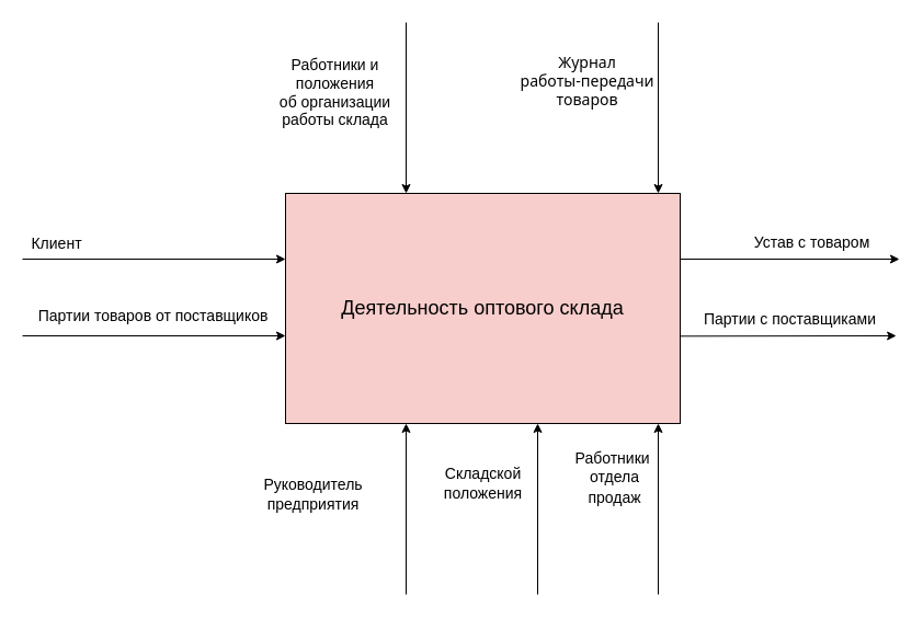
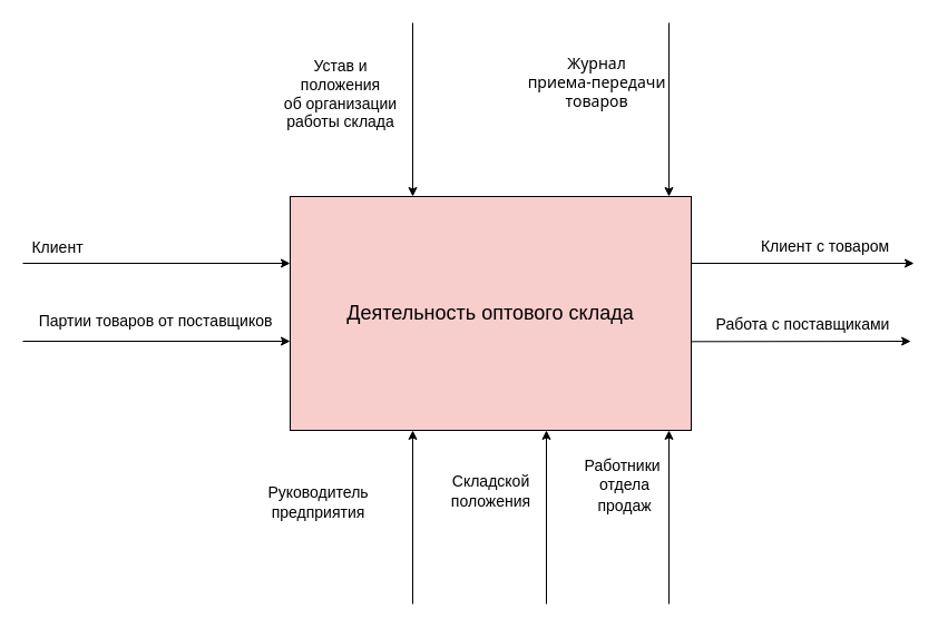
  <mxCell id="0" />
  <mxCell id="1" parent="0" />
  <mxCell id="2" value="&lt;font style=&quot;font-size: 18px;&quot;&gt;Деятельность оптового склада&lt;/font&gt;" style="rounded=0;whiteSpace=wrap;html=1;fillColor=#f8cecc;" parent="1" vertex="1"><mxGeometry x="260" y="176" width="360" height="210" as="geometry" /></mxCell>
  <mxCell id="3" value="" style="endArrow=classic;html=1;rounded=0;entryX=0;entryY=0.5;entryDx=0;entryDy=0;" parent="1" edge="1"><mxGeometry width="50" height="50" relative="1" as="geometry"><mxPoint y="236" as="sourcePoint" x="20" /><mxPoint x="260" y="236" as="targetPoint" /></mxGeometry></mxCell>
  <mxCell id="4" value="&lt;font style=&quot;font-size: 14px;&quot;&gt;Клиент&lt;/font&gt;" style="edgeLabel;html=1;align=center;verticalAlign=middle;resizable=0;points=[];" parent="3" vertex="1" connectable="0"><mxGeometry x="0.458" y="3" relative="1" as="geometry"><mxPoint x="-145" y="-12" as="offset" /></mxGeometry></mxCell>
  <mxCell id="5" value="" style="endArrow=classic;html=1;rounded=0;exitX=1;exitY=0.5;exitDx=0;exitDy=0;" parent="1" edge="1"><mxGeometry width="50" height="50" relative="1" as="geometry"><mxPoint x="620" y="236" as="sourcePoint" /><mxPoint x="820" y="236" as="targetPoint" /></mxGeometry></mxCell>
  <mxCell id="6" value="" style="endArrow=classic;html=1;rounded=0;exitX=1.008;exitY=0.692;exitDx=0;exitDy=0;exitPerimeter=0;" parent="1" edge="1"><mxGeometry x="-0.289" y="20" width="50" height="50" relative="1" as="geometry"><mxPoint x="620" y="306.32" as="sourcePoint" /><mxPoint x="817.12" y="306" as="targetPoint" /><mxPoint as="offset" /></mxGeometry></mxCell>
  <mxCell id="7" value="" style="endArrow=none;html=1;rounded=0;entryX=0.11;entryY=-0.018;entryDx=0;entryDy=0;entryPerimeter=0;startArrow=classic;startFill=1;endFill=0;" parent="1" edge="1"><mxGeometry width="50" height="50" relative="1" as="geometry"><mxPoint x="370" y="386" as="sourcePoint" /><mxPoint x="370" y="542" as="targetPoint" /></mxGeometry></mxCell>
  <mxCell id="8" value="" style="endArrow=classic;html=1;rounded=0;entryX=0.11;entryY=-0.018;entryDx=0;entryDy=0;entryPerimeter=0;" parent="1" edge="1"><mxGeometry width="50" height="50" relative="1" as="geometry"><mxPoint x="600" y="20" as="sourcePoint" /><mxPoint x="600" y="176" as="targetPoint" /></mxGeometry></mxCell>
  <mxCell id="9" value="" style="endArrow=none;html=1;rounded=0;entryX=0.11;entryY=-0.018;entryDx=0;entryDy=0;entryPerimeter=0;startArrow=classic;startFill=1;endFill=0;" parent="1" edge="1"><mxGeometry width="50" height="50" relative="1" as="geometry"><mxPoint x="600" y="386" as="sourcePoint" /><mxPoint x="600" y="542" as="targetPoint" /></mxGeometry></mxCell>
  <mxCell id="10" value="" style="endArrow=classic;html=1;rounded=0;entryX=0.11;entryY=-0.018;entryDx=0;entryDy=0;entryPerimeter=0;" parent="1" edge="1"><mxGeometry width="50" height="50" relative="1" as="geometry"><mxPoint x="370" y="20" as="sourcePoint" /><mxPoint x="370" y="176" as="targetPoint" /></mxGeometry></mxCell>
- <mxCell id="11" value="&lt;font style=&quot;font-size: 14px;&quot;&gt;Устав с товаром&lt;/font&gt;" style="text;html=1;align=center;verticalAlign=middle;resizable=0;points=[];autosize=1;strokeColor=none;fillColor=none;" parent="1" vertex="1"><mxGeometry x="670" y="206" width="140" height="30" as="geometry" /></mxCell>
+ <mxCell id="11" value="&lt;font style=&quot;font-size: 14px;&quot;&gt;Клиент с товаром&lt;/font&gt;" style="text;html=1;align=center;verticalAlign=middle;resizable=0;points=[];autosize=1;strokeColor=none;fillColor=none;" parent="1" vertex="1"><mxGeometry x="670" y="206" width="140" height="30" as="geometry" /></mxCell>
  <mxCell id="12" value="&lt;font style=&quot;font-size: 14px;&quot;&gt;Руководитель &lt;br&gt;предприятия&lt;/font&gt;&lt;span style=&quot;font-family: -webkit-standard; font-size: medium; text-align: start;&quot;&gt;&lt;/span&gt;" style="text;html=1;align=center;verticalAlign=middle;resizable=0;points=[];autosize=1;strokeColor=none;fillColor=none;" parent="1" vertex="1"><mxGeometry x="230" y="426" width="110" height="50" as="geometry" /></mxCell>
  <mxCell id="13" value="&lt;font style=&quot;font-size: 14px;&quot;&gt;Складской &lt;br&gt;положения&lt;/font&gt;&lt;span style=&quot;font-family: -webkit-standard; font-size: medium; text-align: start;&quot;&gt;&lt;/span&gt;" style="text;html=1;align=center;verticalAlign=middle;resizable=0;points=[];autosize=1;strokeColor=none;fillColor=none;" parent="1" vertex="1"><mxGeometry x="390" y="416" width="100" height="50" as="geometry" /></mxCell>
  <mxCell id="14" value="&lt;font style=&quot;font-size: 14px;&quot;&gt;Работники&amp;nbsp;&lt;br&gt;отдела &lt;br&gt;продаж&lt;/font&gt;&lt;span style=&quot;font-family: -webkit-standard; font-size: medium; text-align: start;&quot;&gt;&lt;/span&gt;" style="text;html=1;align=center;verticalAlign=middle;resizable=0;points=[];autosize=1;strokeColor=none;fillColor=none;" parent="1" vertex="1"><mxGeometry x="510" y="406" width="100" height="60" as="geometry" /></mxCell>
- <mxCell id="15" value="&lt;font style=&quot;font-size: 14px;&quot;&gt;Работники и &lt;br&gt;положения &lt;br&gt;об организации &lt;br&gt;работы склада&lt;/font&gt;" style="text;html=1;align=center;verticalAlign=middle;resizable=0;points=[];autosize=1;strokeColor=none;fillColor=none;" parent="1" vertex="1"><mxGeometry x="240" y="44" width="130" height="80" as="geometry" /></mxCell>
- <mxCell id="16" value="&lt;span style=&quot;border: 0px solid rgb(217, 217, 227); box-sizing: border-box; font-family: Söhne, ui-sans-serif, system-ui, -apple-system, &amp;quot;Segoe UI&amp;quot;, Roboto, Ubuntu, Cantarell, &amp;quot;Noto Sans&amp;quot;, sans-serif, &amp;quot;Helvetica Neue&amp;quot;, Arial, &amp;quot;Apple Color Emoji&amp;quot;, &amp;quot;Segoe UI Emoji&amp;quot;, &amp;quot;Segoe UI Symbol&amp;quot;, &amp;quot;Noto Color Emoji&amp;quot;; font-variant-ligatures: normal; orphans: 2; text-align: left; widows: 2; text-decoration-thickness: initial; text-decoration-style: initial; text-decoration-color: initial; background-color: rgb(255, 255, 255);&quot;&gt;&lt;font style=&quot;font-size: 14px;&quot;&gt;Журнал &lt;br&gt;работы-передачи &lt;br&gt;товаров&lt;/font&gt;&lt;/span&gt;" style="text;html=1;align=center;verticalAlign=middle;resizable=0;points=[];autosize=1;strokeColor=none;fillColor=none;" parent="1" vertex="1"><mxGeometry x="460" y="44" width="150" height="60" as="geometry" /></mxCell>
+ <mxCell id="15" value="&lt;font style=&quot;font-size: 14px;&quot;&gt;Устав и &lt;br&gt;положения &lt;br&gt;об организации &lt;br&gt;работы склада&lt;/font&gt;" style="text;html=1;align=center;verticalAlign=middle;resizable=0;points=[];autosize=1;strokeColor=none;fillColor=none;" parent="1" vertex="1"><mxGeometry x="240" y="44" width="130" height="80" as="geometry" /></mxCell>
+ <mxCell id="16" value="&lt;span style=&quot;border: 0px solid rgb(217, 217, 227); box-sizing: border-box; font-family: Söhne, ui-sans-serif, system-ui, -apple-system, &amp;quot;Segoe UI&amp;quot;, Roboto, Ubuntu, Cantarell, &amp;quot;Noto Sans&amp;quot;, sans-serif, &amp;quot;Helvetica Neue&amp;quot;, Arial, &amp;quot;Apple Color Emoji&amp;quot;, &amp;quot;Segoe UI Emoji&amp;quot;, &amp;quot;Segoe UI Symbol&amp;quot;, &amp;quot;Noto Color Emoji&amp;quot;; font-variant-ligatures: normal; orphans: 2; text-align: left; widows: 2; text-decoration-thickness: initial; text-decoration-style: initial; text-decoration-color: initial; background-color: rgb(255, 255, 255);&quot;&gt;&lt;font style=&quot;font-size: 14px;&quot;&gt;Журнал &lt;br&gt;приема-передачи &lt;br&gt;товаров&lt;/font&gt;&lt;/span&gt;" style="text;html=1;align=center;verticalAlign=middle;resizable=0;points=[];autosize=1;strokeColor=none;fillColor=none;" parent="1" vertex="1"><mxGeometry x="460" y="44" width="150" height="60" as="geometry" /></mxCell>
  <mxCell id="17" value="" style="endArrow=classic;html=1;rounded=0;entryX=0;entryY=0.5;entryDx=0;entryDy=0;" parent="1" edge="1"><mxGeometry width="50" height="50" relative="1" as="geometry"><mxPoint y="306" as="sourcePoint" x="20" /><mxPoint x="260" y="306" as="targetPoint" /></mxGeometry></mxCell>
  <mxCell id="18" value="&lt;font style=&quot;font-size: 14px;&quot;&gt;Партии товаров от поставщиков&amp;nbsp;&lt;/font&gt;&lt;span style=&quot;font-family: -webkit-standard; font-size: medium; text-align: start;&quot;&gt;&lt;/span&gt;" style="edgeLabel;html=1;align=center;verticalAlign=middle;resizable=0;points=[];" parent="17" vertex="1" connectable="0"><mxGeometry x="0.458" y="3" relative="1" as="geometry"><mxPoint x="-55" y="-17" as="offset" /></mxGeometry></mxCell>
- <mxCell id="19" value="&lt;font style=&quot;font-size: 14px;&quot;&gt;Партии с поставщиками&lt;/font&gt;" style="text;html=1;align=center;verticalAlign=middle;resizable=0;points=[];autosize=1;strokeColor=none;fillColor=none;" parent="1" vertex="1"><mxGeometry x="630" y="276" width="180" height="30" as="geometry" /></mxCell>
+ <mxCell id="19" value="&lt;font style=&quot;font-size: 14px;&quot;&gt;Работа с поставщиками&lt;/font&gt;" style="text;html=1;align=center;verticalAlign=middle;resizable=0;points=[];autosize=1;strokeColor=none;fillColor=none;" parent="1" vertex="1"><mxGeometry x="630" y="276" width="180" height="30" as="geometry" /></mxCell>
  <mxCell id="20" value="" style="endArrow=none;html=1;rounded=0;entryX=0.11;entryY=-0.018;entryDx=0;entryDy=0;entryPerimeter=0;startArrow=classic;startFill=1;endFill=0;" parent="1" edge="1"><mxGeometry width="50" height="50" relative="1" as="geometry"><mxPoint x="490" y="386" as="sourcePoint" /><mxPoint x="490" y="542" as="targetPoint" /></mxGeometry></mxCell>
